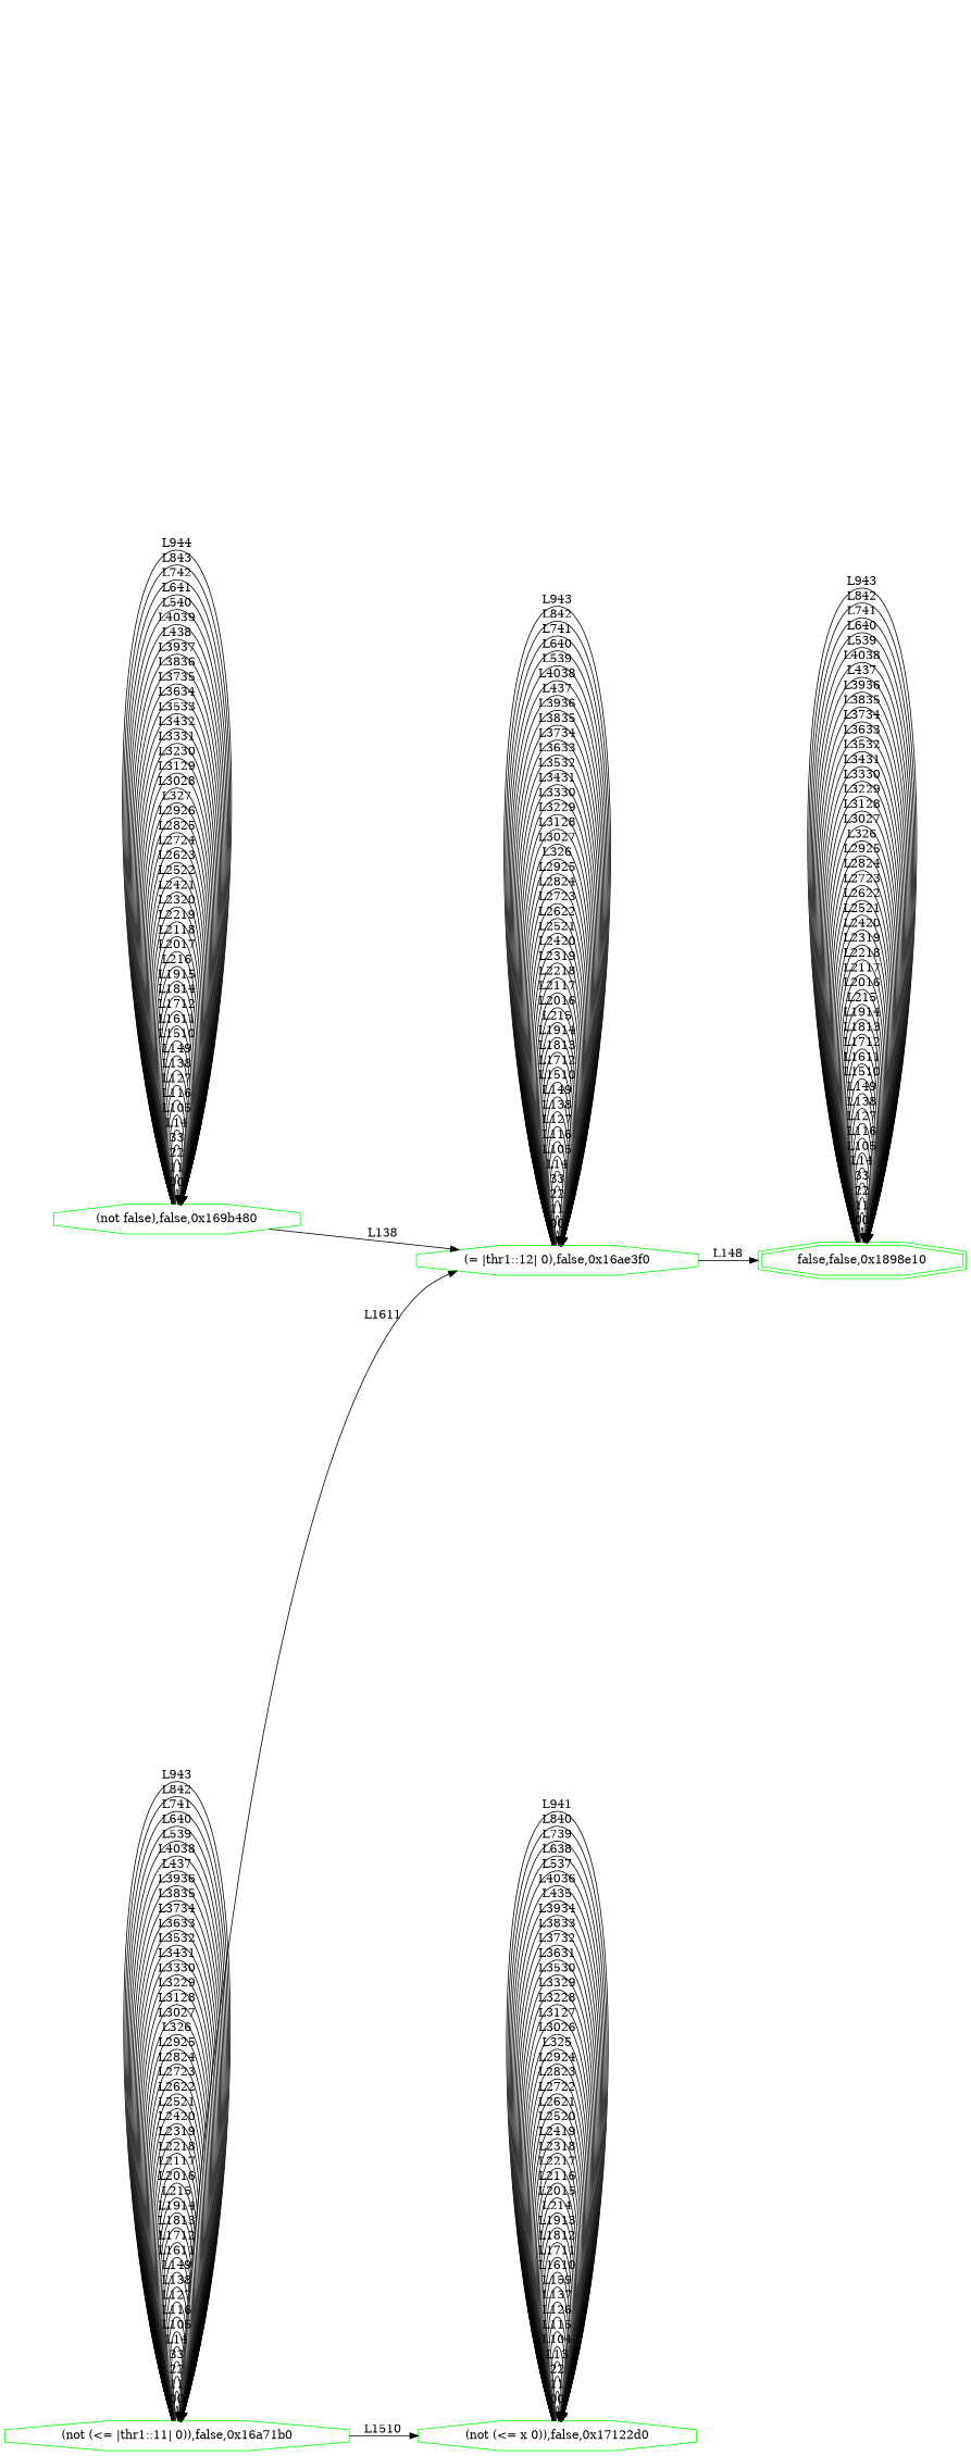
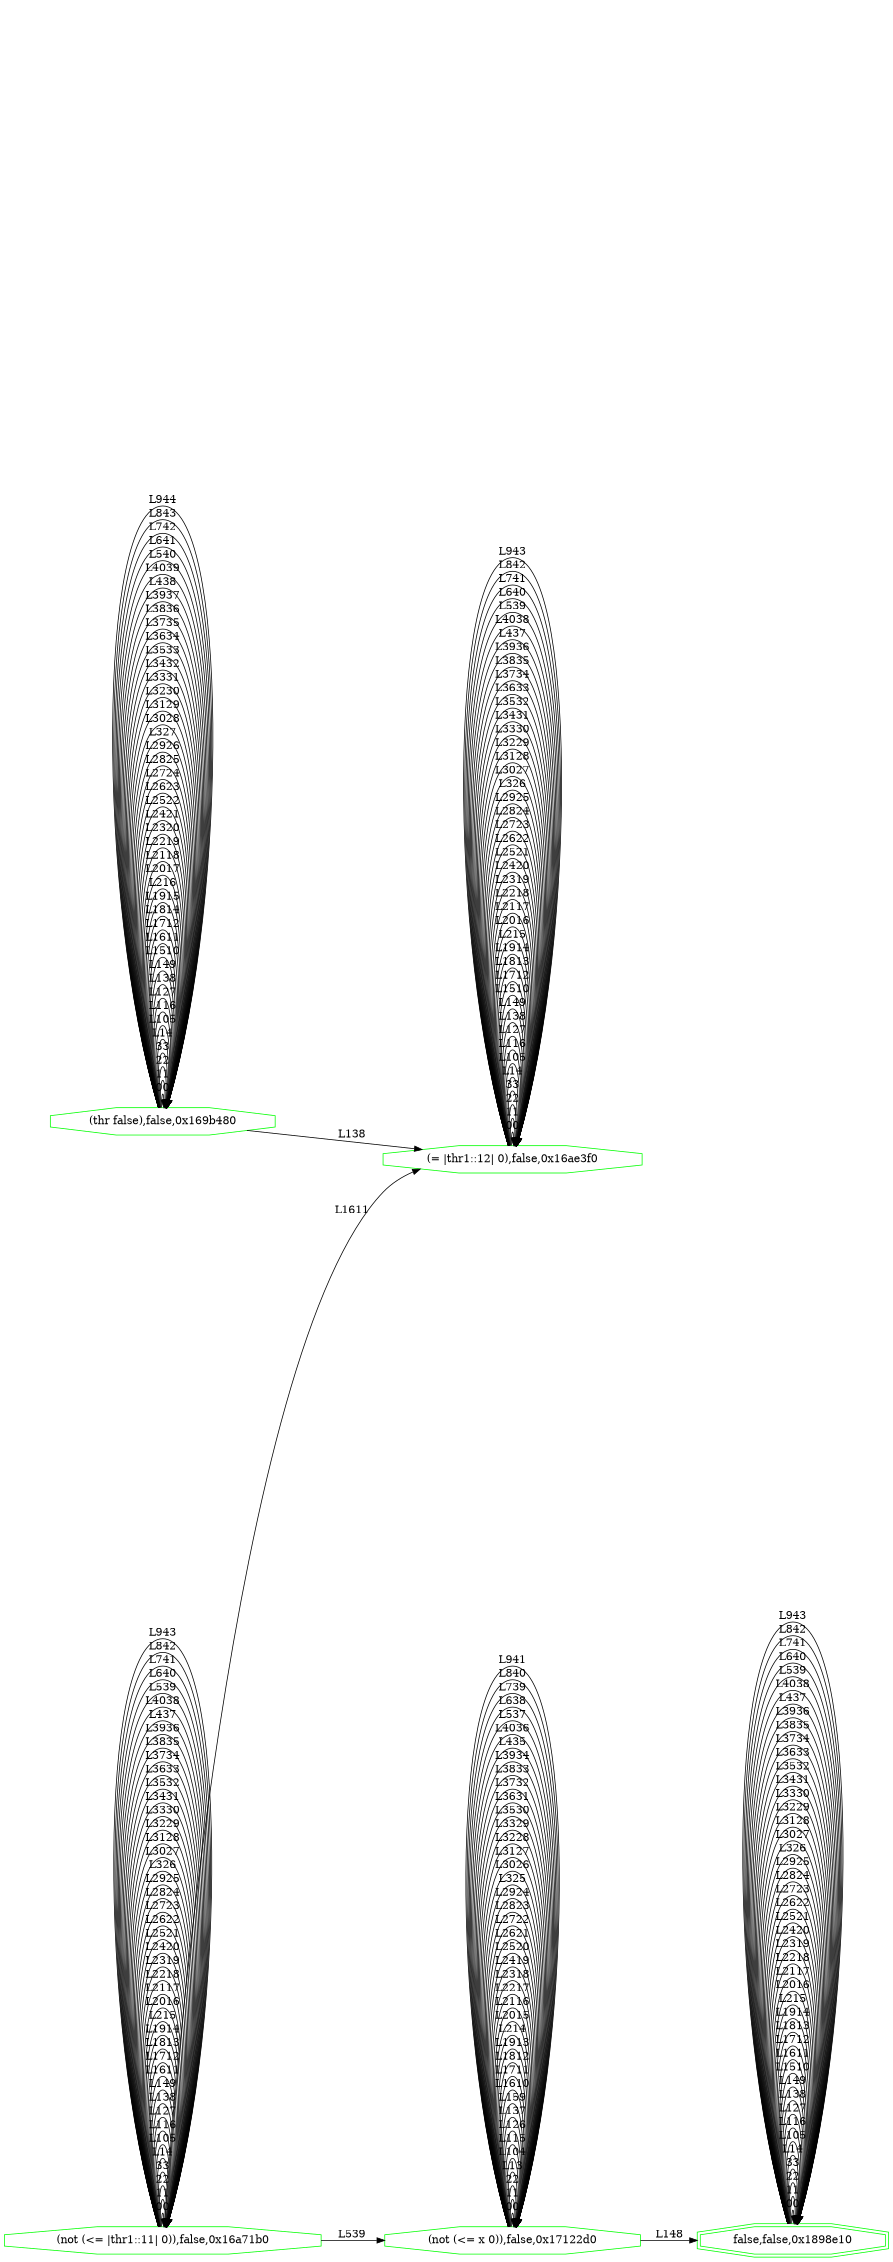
  digraph {
    rankdir=LR
    node [color=green shape=octagon]
-   n1 [label="(not false),false,0x169b480"]
+   n1 [label="(thr false),false,0x169b480"]
    n2 [label="(= |thr1::12| 0),false,0x16ae3f0"]
    n3 [label="(not (<= |thr1::11| 0)),false,0x16a71b0"]
    n4 [label="(not (<= x 0)),false,0x17122d0"]
    n5 [label="false,false,0x1898e10" shape=doubleoctagon]
    n1 -> n1 [label=00]
    n1 -> n1 [label=11]
    n1 -> n1 [label=22]
    n1 -> n1 [label=33]
    n1 -> n1 [label=L14]
    n1 -> n1 [label=L105]
    n1 -> n1 [label=L116]
    n1 -> n1 [label=L127]
    n1 -> n1 [label=L138]
    n1 -> n1 [label=L149]
    n1 -> n1 [label=L1510]
    n1 -> n1 [label=L1611]
    n1 -> n1 [label=L1712]
    n1 -> n1 [label=L1814]
    n1 -> n1 [label=L1915]
    n1 -> n1 [label=L216]
    n1 -> n1 [label=L2017]
    n1 -> n1 [label=L2118]
    n1 -> n1 [label=L2219]
    n1 -> n1 [label=L2320]
    n1 -> n1 [label=L2421]
    n1 -> n1 [label=L2522]
    n1 -> n1 [label=L2623]
    n1 -> n1 [label=L2724]
    n1 -> n1 [label=L2825]
    n1 -> n1 [label=L2926]
    n1 -> n1 [label=L327]
    n1 -> n1 [label=L3028]
    n1 -> n1 [label=L3129]
    n1 -> n1 [label=L3230]
    n1 -> n1 [label=L3331]
    n1 -> n1 [label=L3432]
    n1 -> n1 [label=L3533]
    n1 -> n1 [label=L3634]
    n1 -> n1 [label=L3735]
    n1 -> n1 [label=L3836]
    n1 -> n1 [label=L3937]
    n1 -> n1 [label=L438]
    n1 -> n1 [label=L4039]
    n1 -> n1 [label=L540]
    n1 -> n1 [label=L641]
    n1 -> n1 [label=L742]
    n1 -> n1 [label=L843]
    n1 -> n1 [label=L944]
    n1 -> n2 [label=L138]
    n2 -> n2 [label=00]
    n2 -> n2 [label=11]
    n2 -> n2 [label=22]
    n2 -> n2 [label=33]
    n2 -> n2 [label=L14]
    n2 -> n2 [label=L105]
    n2 -> n2 [label=L116]
    n2 -> n2 [label=L127]
    n2 -> n2 [label=L138]
    n2 -> n2 [label=L149]
    n2 -> n2 [label=L1510]
    n2 -> n2 [label=L1712]
    n2 -> n2 [label=L1813]
    n2 -> n2 [label=L1914]
    n2 -> n2 [label=L215]
    n2 -> n2 [label=L2016]
    n2 -> n2 [label=L2117]
    n2 -> n2 [label=L2218]
    n2 -> n2 [label=L2319]
    n2 -> n2 [label=L2420]
    n2 -> n2 [label=L2521]
    n2 -> n2 [label=L2622]
    n2 -> n2 [label=L2723]
    n2 -> n2 [label=L2824]
    n2 -> n2 [label=L2925]
    n2 -> n2 [label=L326]
    n2 -> n2 [label=L3027]
    n2 -> n2 [label=L3128]
    n2 -> n2 [label=L3229]
    n2 -> n2 [label=L3330]
    n2 -> n2 [label=L3431]
    n2 -> n2 [label=L3532]
    n2 -> n2 [label=L3633]
    n2 -> n2 [label=L3734]
    n2 -> n2 [label=L3835]
    n2 -> n2 [label=L3936]
    n2 -> n2 [label=L437]
    n2 -> n2 [label=L4038]
    n2 -> n2 [label=L539]
    n2 -> n2 [label=L640]
    n2 -> n2 [label=L741]
    n2 -> n2 [label=L842]
    n2 -> n2 [label=L943]
    n3 -> n2 [label=L1611]
    n3 -> n3 [label=00]
    n3 -> n3 [label=11]
    n3 -> n3 [label=22]
    n3 -> n3 [label=33]
    n3 -> n3 [label=L14]
    n3 -> n3 [label=L105]
    n3 -> n3 [label=L116]
    n3 -> n3 [label=L127]
    n3 -> n3 [label=L138]
    n3 -> n3 [label=L149]
    n3 -> n3 [label=L1611]
    n3 -> n3 [label=L1712]
    n3 -> n3 [label=L1813]
    n3 -> n3 [label=L1914]
    n3 -> n3 [label=L215]
    n3 -> n3 [label=L2016]
    n3 -> n3 [label=L2117]
    n3 -> n3 [label=L2218]
    n3 -> n3 [label=L2319]
    n3 -> n3 [label=L2420]
    n3 -> n3 [label=L2521]
    n3 -> n3 [label=L2622]
    n3 -> n3 [label=L2723]
    n3 -> n3 [label=L2824]
    n3 -> n3 [label=L2925]
    n3 -> n3 [label=L326]
    n3 -> n3 [label=L3027]
    n3 -> n3 [label=L3128]
    n3 -> n3 [label=L3229]
    n3 -> n3 [label=L3330]
    n3 -> n3 [label=L3431]
    n3 -> n3 [label=L3532]
    n3 -> n3 [label=L3633]
    n3 -> n3 [label=L3734]
    n3 -> n3 [label=L3835]
    n3 -> n3 [label=L3936]
    n3 -> n3 [label=L437]
    n3 -> n3 [label=L4038]
    n3 -> n3 [label=L539]
    n3 -> n3 [label=L640]
    n3 -> n3 [label=L741]
    n3 -> n3 [label=L842]
    n3 -> n3 [label=L943]
-   n3 -> n4 [label=L1510]
+   n3 -> n4 [label=L539]
    n4 -> n4 [label=00]
    n4 -> n4 [label=11]
    n4 -> n4 [label=22]
    n4 -> n4 [label=L13]
    n4 -> n4 [label=L104]
    n4 -> n4 [label=L115]
    n4 -> n4 [label=L126]
    n4 -> n4 [label=L137]
    n4 -> n4 [label=L159]
    n4 -> n4 [label=L1610]
    n4 -> n4 [label=L1711]
    n4 -> n4 [label=L1812]
    n4 -> n4 [label=L1913]
    n4 -> n4 [label=L214]
    n4 -> n4 [label=L2015]
    n4 -> n4 [label=L2116]
    n4 -> n4 [label=L2217]
    n4 -> n4 [label=L2318]
    n4 -> n4 [label=L2419]
    n4 -> n4 [label=L2520]
    n4 -> n4 [label=L2621]
    n4 -> n4 [label=L2722]
    n4 -> n4 [label=L2823]
    n4 -> n4 [label=L2924]
    n4 -> n4 [label=L325]
    n4 -> n4 [label=L3026]
    n4 -> n4 [label=L3127]
    n4 -> n4 [label=L3228]
    n4 -> n4 [label=L3329]
    n4 -> n4 [label=L3530]
    n4 -> n4 [label=L3631]
    n4 -> n4 [label=L3732]
    n4 -> n4 [label=L3833]
    n4 -> n4 [label=L3934]
    n4 -> n4 [label=L435]
    n4 -> n4 [label=L4036]
    n4 -> n4 [label=L537]
    n4 -> n4 [label=L638]
    n4 -> n4 [label=L739]
    n4 -> n4 [label=L840]
    n4 -> n4 [label=L941]
-   n2 -> n5 [label=L148]
+   n4 -> n5 [label=L148]
    n5 -> n5 [label=00]
    n5 -> n5 [label=11]
    n5 -> n5 [label=22]
    n5 -> n5 [label=33]
    n5 -> n5 [label=L14]
    n5 -> n5 [label=L105]
    n5 -> n5 [label=L116]
    n5 -> n5 [label=L127]
    n5 -> n5 [label=L138]
    n5 -> n5 [label=L149]
    n5 -> n5 [label=L1510]
    n5 -> n5 [label=L1611]
    n5 -> n5 [label=L1712]
    n5 -> n5 [label=L1813]
    n5 -> n5 [label=L1914]
    n5 -> n5 [label=L215]
    n5 -> n5 [label=L2016]
    n5 -> n5 [label=L2117]
    n5 -> n5 [label=L2218]
    n5 -> n5 [label=L2319]
    n5 -> n5 [label=L2420]
    n5 -> n5 [label=L2521]
    n5 -> n5 [label=L2622]
    n5 -> n5 [label=L2723]
    n5 -> n5 [label=L2824]
    n5 -> n5 [label=L2925]
    n5 -> n5 [label=L326]
    n5 -> n5 [label=L3027]
    n5 -> n5 [label=L3128]
    n5 -> n5 [label=L3229]
    n5 -> n5 [label=L3330]
    n5 -> n5 [label=L3431]
    n5 -> n5 [label=L3532]
    n5 -> n5 [label=L3633]
    n5 -> n5 [label=L3734]
    n5 -> n5 [label=L3835]
    n5 -> n5 [label=L3936]
    n5 -> n5 [label=L437]
    n5 -> n5 [label=L4038]
    n5 -> n5 [label=L539]
    n5 -> n5 [label=L640]
    n5 -> n5 [label=L741]
    n5 -> n5 [label=L842]
    n5 -> n5 [label=L943]
  }
